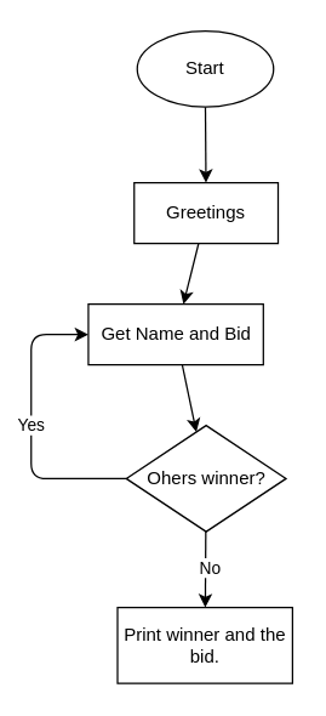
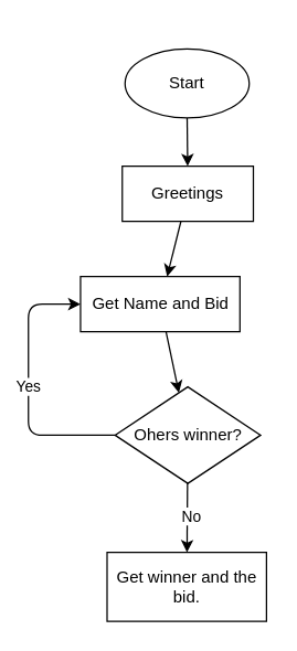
  <mxCell id="0" />
  <mxCell id="1" parent="0" />
  <mxCell id="2" value="" style="edgeStyle=none;html=1;" edge="1" parent="1" source="3" target="5"><mxGeometry relative="1" as="geometry" /></mxCell>
- <mxCell id="3" value="Start" style="ellipse;whiteSpace=wrap;html=1;" vertex="1" parent="1"><mxGeometry x="90" y="20" width="90" height="50" as="geometry" /></mxCell>
+ <mxCell id="3" value="Start" style="ellipse;whiteSpace=wrap;html=1;" vertex="1" parent="1"><mxGeometry x="90" y="35" width="90" height="50" as="geometry" /></mxCell>
  <mxCell id="4" value="" style="edgeStyle=none;html=1;" edge="1" parent="1" source="5" target="7"><mxGeometry relative="1" as="geometry" /></mxCell>
  <mxCell id="5" value="Greetings" style="whiteSpace=wrap;html=1;" vertex="1" parent="1"><mxGeometry x="88" y="120" width="95" height="40" as="geometry" /></mxCell>
  <mxCell id="6" value="" style="edgeStyle=none;html=1;" edge="1" parent="1" source="7" target="11"><mxGeometry relative="1" as="geometry" /></mxCell>
  <mxCell id="7" value="Get Name and Bid" style="whiteSpace=wrap;html=1;" vertex="1" parent="1"><mxGeometry x="57.75" y="200" width="115.5" height="40" as="geometry" /></mxCell>
  <mxCell id="8" value="Yes" style="edgeStyle=none;html=1;entryX=0;entryY=0.5;entryDx=0;entryDy=0;" edge="1" parent="1" source="11" target="7"><mxGeometry relative="1" as="geometry"><Array as="points"><mxPoint x="20" y="315" /><mxPoint x="20" y="220" /></Array></mxGeometry></mxCell>
  <mxCell id="9" value="" style="edgeStyle=none;html=1;" edge="1" parent="1" source="11" target="12"><mxGeometry relative="1" as="geometry" /></mxCell>
  <mxCell id="10" value="No" style="edgeLabel;html=1;align=center;verticalAlign=middle;resizable=0;points=[];" vertex="1" connectable="0" parent="9"><mxGeometry x="-0.04" y="2" relative="1" as="geometry"><mxPoint as="offset" /></mxGeometry></mxCell>
  <mxCell id="11" value="Ohers winner?" style="rhombus;whiteSpace=wrap;html=1;" vertex="1" parent="1"><mxGeometry x="82.75" y="280" width="105.5" height="70" as="geometry" /></mxCell>
- <mxCell id="12" value="Print winner and the bid." style="whiteSpace=wrap;html=1;" vertex="1" parent="1"><mxGeometry x="77" y="400" width="115.5" height="50" as="geometry" /></mxCell>
+ <mxCell id="12" value="Get winner and the bid." style="whiteSpace=wrap;html=1;" vertex="1" parent="1"><mxGeometry x="77" y="400" width="115.5" height="50" as="geometry" /></mxCell>
